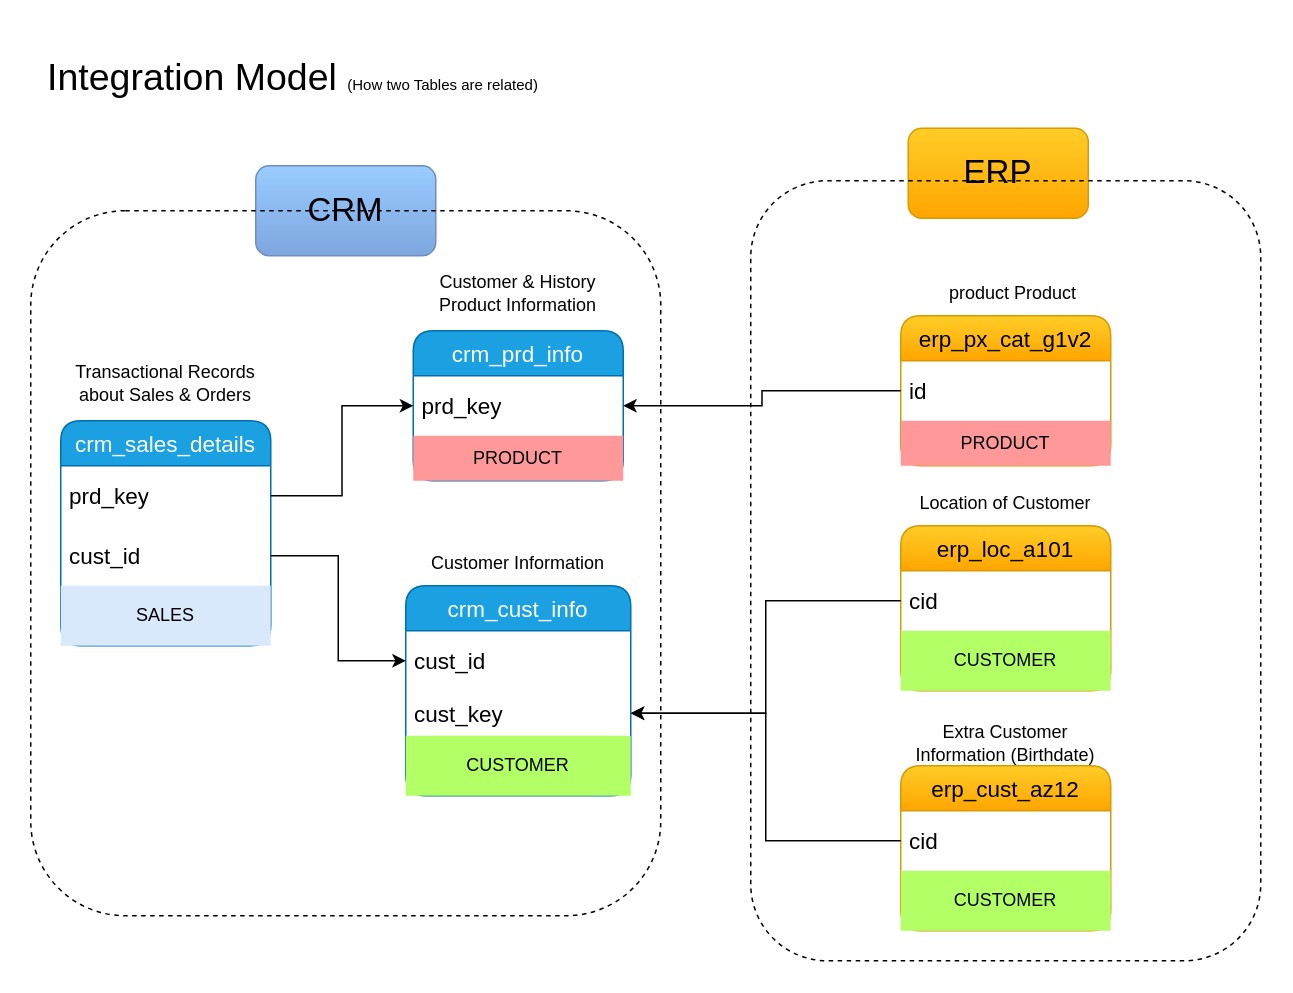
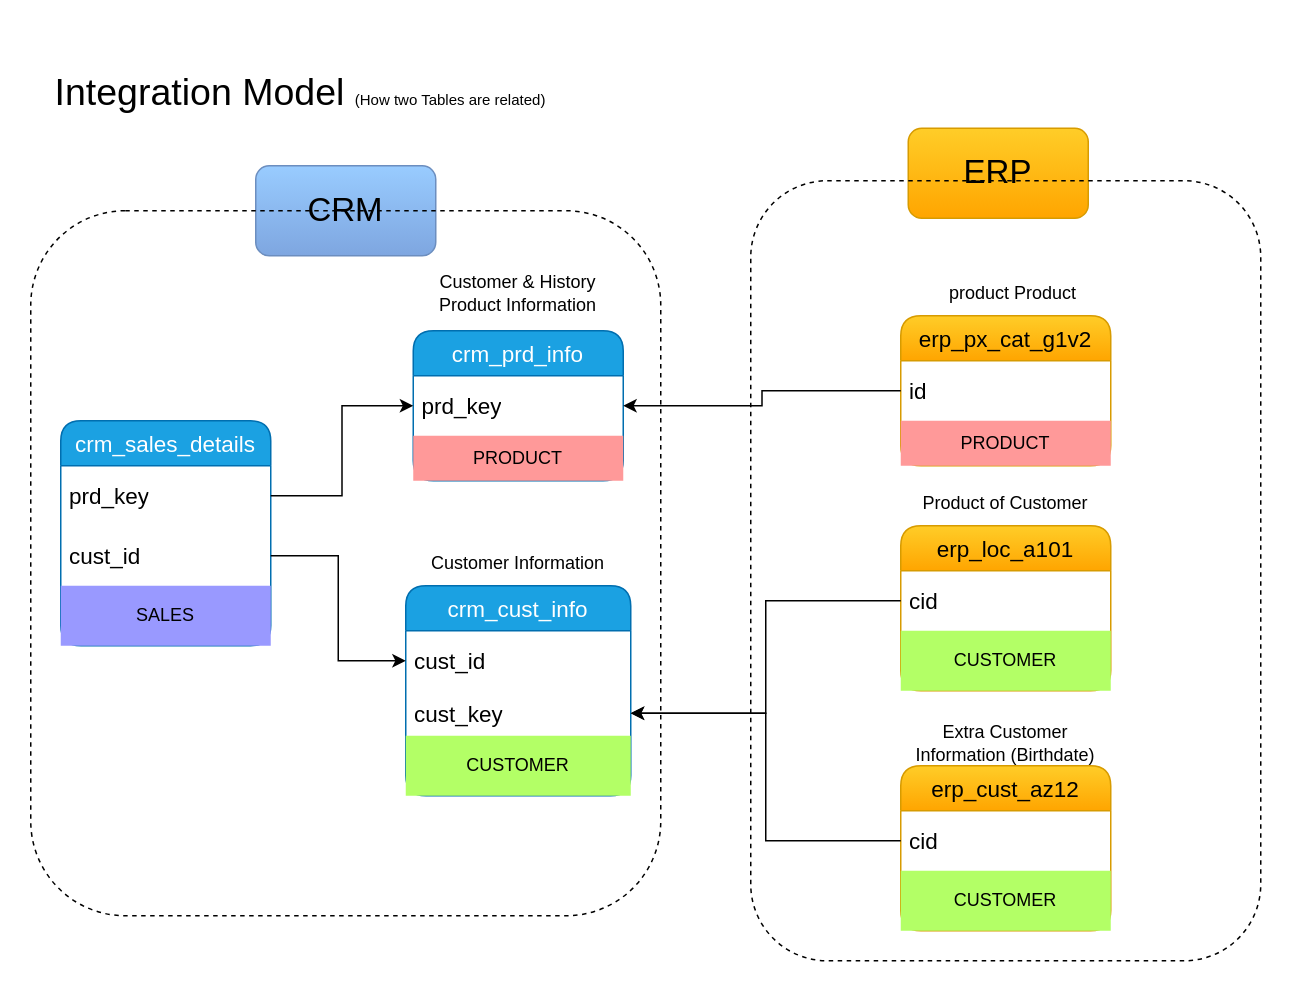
  <mxCell id="0" />
  <mxCell id="1" parent="0" />
- <mxCell id="2" value="&lt;font style=&quot;font-size: 25px;&quot;&gt;Integration Model &lt;/font&gt;&lt;font size=&quot;1&quot; style=&quot;&quot;&gt;(How two Tables are related)&lt;/font&gt;" style="rounded=0;whiteSpace=wrap;html=1;fillColor=none;strokeColor=none;" parent="1" vertex="1"><mxGeometry x="20" y="20" width="350" height="60" as="geometry" /></mxCell>
+ <mxCell id="2" value="&lt;font style=&quot;font-size: 25px;&quot;&gt;Integration Model &lt;/font&gt;&lt;font size=&quot;1&quot; style=&quot;&quot;&gt;(How two Tables are related)&lt;/font&gt;" style="rounded=0;whiteSpace=wrap;html=1;fillColor=none;strokeColor=none;" parent="1" vertex="1"><mxGeometry x="25" y="30" width="350" height="60" as="geometry" /></mxCell>
  <mxCell id="3" value="crm_cust_info" style="swimlane;fontStyle=0;childLayout=stackLayout;horizontal=1;startSize=30;horizontalStack=0;resizeParent=1;resizeParentMax=0;resizeLast=0;collapsible=1;marginBottom=0;whiteSpace=wrap;html=1;rounded=1;fillColor=#1ba1e2;strokeColor=#006EAF;fontColor=#ffffff;fontSize=15;" parent="1" vertex="1"><mxGeometry x="270" y="390" width="150" height="140" as="geometry" /></mxCell>
  <mxCell id="4" value="cust_id" style="text;strokeColor=none;fillColor=none;align=left;verticalAlign=middle;spacingLeft=4;spacingRight=4;overflow=hidden;points=[[0,0.5],[1,0.5]];portConstraint=eastwest;rotatable=0;whiteSpace=wrap;html=1;fontSize=15;" parent="3" vertex="1"><mxGeometry y="30" width="150" height="40" as="geometry" /></mxCell>
  <mxCell id="5" value="cust_key" style="text;strokeColor=none;fillColor=none;align=left;verticalAlign=middle;spacingLeft=4;spacingRight=4;overflow=hidden;points=[[0,0.5],[1,0.5]];portConstraint=eastwest;rotatable=0;whiteSpace=wrap;html=1;fontSize=15;" parent="3" vertex="1"><mxGeometry y="70" width="150" height="30" as="geometry" /></mxCell>
  <mxCell id="6" value="CUSTOMER" style="rounded=0;whiteSpace=wrap;html=1;fillColor=#B3FF66;shadow=0;arcSize=27;strokeColor=none;fontColor=#000000;" vertex="1" parent="3"><mxGeometry y="100" width="150" height="40" as="geometry" /></mxCell>
  <mxCell id="7" value="crm_prd_info" style="swimlane;fontStyle=0;childLayout=stackLayout;horizontal=1;startSize=30;horizontalStack=0;resizeParent=1;resizeParentMax=0;resizeLast=0;collapsible=1;marginBottom=0;whiteSpace=wrap;html=1;rounded=1;fillColor=#1ba1e2;strokeColor=#006EAF;fontColor=#ffffff;fontSize=15;" parent="1" vertex="1"><mxGeometry x="275" y="220" width="140" height="100" as="geometry" /></mxCell>
  <mxCell id="8" value="prd_key" style="text;strokeColor=none;fillColor=none;align=left;verticalAlign=middle;spacingLeft=4;spacingRight=4;overflow=hidden;points=[[0,0.5],[1,0.5]];portConstraint=eastwest;rotatable=0;whiteSpace=wrap;html=1;fontSize=15;" parent="7" vertex="1"><mxGeometry y="30" width="140" height="40" as="geometry" /></mxCell>
  <mxCell id="9" style="edgeStyle=orthogonalEdgeStyle;rounded=0;orthogonalLoop=1;jettySize=auto;html=1;exitX=0.5;exitY=1;exitDx=0;exitDy=0;" edge="1" parent="7" source="10" target="10"><mxGeometry relative="1" as="geometry" /></mxCell>
  <mxCell id="10" value="PRODUCT" style="rounded=0;whiteSpace=wrap;html=1;fillColor=#FF9999;shadow=0;arcSize=27;strokeColor=none;fontColor=#000000;" vertex="1" parent="7"><mxGeometry y="70" width="140" height="30" as="geometry" /></mxCell>
  <mxCell id="11" value="Customer Information" style="text;html=1;align=center;verticalAlign=middle;whiteSpace=wrap;rounded=0;" parent="1" vertex="1"><mxGeometry x="280" y="360" width="130" height="30" as="geometry" /></mxCell>
  <mxCell id="12" value="Customer &amp;amp; History Product Information" style="text;html=1;align=center;verticalAlign=middle;whiteSpace=wrap;rounded=0;" parent="1" vertex="1"><mxGeometry x="280" y="180" width="130" height="30" as="geometry" /></mxCell>
  <mxCell id="13" value="crm_sales_details" style="swimlane;fontStyle=0;childLayout=stackLayout;horizontal=1;startSize=30;horizontalStack=0;resizeParent=1;resizeParentMax=0;resizeLast=0;collapsible=1;marginBottom=0;whiteSpace=wrap;html=1;rounded=1;fillColor=#1ba1e2;strokeColor=#006EAF;fontColor=#ffffff;fontSize=15;" parent="1" vertex="1"><mxGeometry x="40" y="280" width="140" height="150" as="geometry" /></mxCell>
  <mxCell id="14" value="prd_key" style="text;strokeColor=none;fillColor=none;align=left;verticalAlign=middle;spacingLeft=4;spacingRight=4;overflow=hidden;points=[[0,0.5],[1,0.5]];portConstraint=eastwest;rotatable=0;whiteSpace=wrap;html=1;fontSize=15;" parent="13" vertex="1"><mxGeometry y="30" width="140" height="40" as="geometry" /></mxCell>
  <mxCell id="15" value="cust_id" style="text;strokeColor=none;fillColor=none;align=left;verticalAlign=middle;spacingLeft=4;spacingRight=4;overflow=hidden;points=[[0,0.5],[1,0.5]];portConstraint=eastwest;rotatable=0;whiteSpace=wrap;html=1;fontSize=15;" parent="13" vertex="1"><mxGeometry y="70" width="140" height="40" as="geometry" /></mxCell>
- <mxCell id="16" value="SALES" style="rounded=0;whiteSpace=wrap;html=1;fillColor=#dae8fc;shadow=0;arcSize=27;strokeColor=none;fontColor=#000000;" vertex="1" parent="13"><mxGeometry y="110" width="140" height="40" as="geometry" /></mxCell>
- <mxCell id="17" value="Transactional Records about Sales &amp;amp; Orders" style="text;html=1;align=center;verticalAlign=middle;whiteSpace=wrap;rounded=0;" parent="1" vertex="1"><mxGeometry x="45" y="240" width="130" height="30" as="geometry" /></mxCell>
+ <mxCell id="16" value="SALES" style="rounded=0;whiteSpace=wrap;html=1;fillColor=#9999FF;shadow=0;arcSize=27;strokeColor=none;fontColor=#000000;" vertex="1" parent="13"><mxGeometry y="110" width="140" height="40" as="geometry" /></mxCell>
  <mxCell id="18" value="erp_cust_az12" style="swimlane;fontStyle=0;childLayout=stackLayout;horizontal=1;startSize=30;horizontalStack=0;resizeParent=1;resizeParentMax=0;resizeLast=0;collapsible=1;marginBottom=0;whiteSpace=wrap;html=1;rounded=1;fillColor=#ffcd28;strokeColor=#d79b00;fontSize=15;gradientColor=#ffa500;" parent="1" vertex="1"><mxGeometry x="600" y="510" width="140" height="110" as="geometry" /></mxCell>
  <mxCell id="19" value="cid" style="text;strokeColor=none;fillColor=none;align=left;verticalAlign=middle;spacingLeft=4;spacingRight=4;overflow=hidden;points=[[0,0.5],[1,0.5]];portConstraint=eastwest;rotatable=0;whiteSpace=wrap;html=1;fontSize=15;" parent="18" vertex="1"><mxGeometry y="30" width="140" height="40" as="geometry" /></mxCell>
  <mxCell id="20" value="CUSTOMER" style="rounded=0;whiteSpace=wrap;html=1;fillColor=#B3FF66;shadow=0;arcSize=27;strokeColor=none;fontColor=#000000;" vertex="1" parent="18"><mxGeometry y="70" width="140" height="40" as="geometry" /></mxCell>
  <mxCell id="21" value="Extra Customer Information (Birthdate)" style="text;html=1;align=center;verticalAlign=middle;whiteSpace=wrap;rounded=0;" parent="1" vertex="1"><mxGeometry x="605" y="480" width="130" height="30" as="geometry" /></mxCell>
  <mxCell id="22" value="erp_loc_a101" style="swimlane;fontStyle=0;childLayout=stackLayout;horizontal=1;startSize=30;horizontalStack=0;resizeParent=1;resizeParentMax=0;resizeLast=0;collapsible=1;marginBottom=0;whiteSpace=wrap;html=1;rounded=1;fillColor=#ffcd28;strokeColor=#d79b00;fontSize=15;gradientColor=#ffa500;" parent="1" vertex="1"><mxGeometry x="600" y="350" width="140" height="110" as="geometry" /></mxCell>
  <mxCell id="23" value="cid" style="text;strokeColor=none;fillColor=none;align=left;verticalAlign=middle;spacingLeft=4;spacingRight=4;overflow=hidden;points=[[0,0.5],[1,0.5]];portConstraint=eastwest;rotatable=0;whiteSpace=wrap;html=1;fontSize=15;" parent="22" vertex="1"><mxGeometry y="30" width="140" height="40" as="geometry" /></mxCell>
  <mxCell id="24" value="CUSTOMER" style="rounded=0;whiteSpace=wrap;html=1;fillColor=#B3FF66;shadow=0;arcSize=27;strokeColor=none;fontColor=#000000;" vertex="1" parent="22"><mxGeometry y="70" width="140" height="40" as="geometry" /></mxCell>
- <mxCell id="25" value="Location of Customer" style="text;html=1;align=center;verticalAlign=middle;whiteSpace=wrap;rounded=0;" parent="1" vertex="1"><mxGeometry x="605" y="320" width="130" height="30" as="geometry" /></mxCell>
+ <mxCell id="25" value="Product of Customer" style="text;html=1;align=center;verticalAlign=middle;whiteSpace=wrap;rounded=0;" parent="1" vertex="1"><mxGeometry x="605" y="320" width="130" height="30" as="geometry" /></mxCell>
  <mxCell id="26" value="erp_px_cat_g1v2" style="swimlane;fontStyle=0;childLayout=stackLayout;horizontal=1;startSize=30;horizontalStack=0;resizeParent=1;resizeParentMax=0;resizeLast=0;collapsible=1;marginBottom=0;whiteSpace=wrap;html=1;rounded=1;fillColor=#ffcd28;strokeColor=#d79b00;fontSize=15;gradientColor=#ffa500;" parent="1" vertex="1"><mxGeometry x="600" y="210" width="140" height="100" as="geometry" /></mxCell>
  <mxCell id="27" value="id" style="text;strokeColor=none;fillColor=none;align=left;verticalAlign=middle;spacingLeft=4;spacingRight=4;overflow=hidden;points=[[0,0.5],[1,0.5]];portConstraint=eastwest;rotatable=0;whiteSpace=wrap;html=1;fontSize=15;" parent="26" vertex="1"><mxGeometry y="30" width="140" height="40" as="geometry" /></mxCell>
  <mxCell id="28" value="PRODUCT" style="rounded=0;whiteSpace=wrap;html=1;fillColor=#FF9999;shadow=0;arcSize=27;strokeColor=none;fontColor=#000000;" vertex="1" parent="26"><mxGeometry y="70" width="140" height="30" as="geometry" /></mxCell>
  <mxCell id="29" value="product Product" style="text;html=1;align=center;verticalAlign=middle;whiteSpace=wrap;rounded=0;" parent="1" vertex="1"><mxGeometry x="610" y="180" width="130" height="30" as="geometry" /></mxCell>
  <mxCell id="30" value="&lt;font style=&quot;font-size: 22px;&quot;&gt;CRM&lt;/font&gt;" style="rounded=1;whiteSpace=wrap;html=1;fillColor=#99CCFF;strokeColor=#6c8ebf;gradientColor=#7ea6e0;" parent="1" vertex="1"><mxGeometry x="170" y="110" width="120" height="60" as="geometry" /></mxCell>
  <mxCell id="31" value="&lt;font style=&quot;font-size: 22px;&quot;&gt;ERP&lt;/font&gt;" style="rounded=1;whiteSpace=wrap;html=1;fillColor=#ffcd28;strokeColor=#d79b00;gradientColor=#ffa500;" parent="1" vertex="1"><mxGeometry x="605" y="85" width="120" height="60" as="geometry" /></mxCell>
  <mxCell id="32" style="edgeStyle=orthogonalEdgeStyle;rounded=0;orthogonalLoop=1;jettySize=auto;html=1;entryX=0;entryY=0.5;entryDx=0;entryDy=0;" parent="1" source="14" target="8" edge="1"><mxGeometry relative="1" as="geometry" /></mxCell>
  <mxCell id="33" style="edgeStyle=orthogonalEdgeStyle;rounded=0;orthogonalLoop=1;jettySize=auto;html=1;entryX=0;entryY=0.5;entryDx=0;entryDy=0;" parent="1" source="15" target="4" edge="1"><mxGeometry relative="1" as="geometry" /></mxCell>
  <mxCell id="34" style="edgeStyle=orthogonalEdgeStyle;rounded=0;orthogonalLoop=1;jettySize=auto;html=1;entryX=1;entryY=0.5;entryDx=0;entryDy=0;" parent="1" source="19" target="5" edge="1"><mxGeometry relative="1" as="geometry" /></mxCell>
  <mxCell id="35" style="edgeStyle=orthogonalEdgeStyle;rounded=0;orthogonalLoop=1;jettySize=auto;html=1;entryX=1;entryY=0.5;entryDx=0;entryDy=0;" parent="1" source="27" target="8" edge="1"><mxGeometry relative="1" as="geometry" /></mxCell>
  <mxCell id="36" style="edgeStyle=orthogonalEdgeStyle;rounded=0;orthogonalLoop=1;jettySize=auto;html=1;entryX=1;entryY=0.5;entryDx=0;entryDy=0;" parent="1" source="23" target="5" edge="1"><mxGeometry relative="1" as="geometry" /></mxCell>
  <mxCell id="37" value="" style="rounded=1;whiteSpace=wrap;html=1;fillColor=none;dashed=1;" vertex="1" parent="1"><mxGeometry x="20" y="140" width="420" height="470" as="geometry" /></mxCell>
  <mxCell id="38" value="" style="rounded=1;whiteSpace=wrap;html=1;fillColor=none;dashed=1;" vertex="1" parent="1"><mxGeometry x="500" y="120" width="340" height="520" as="geometry" /></mxCell>
